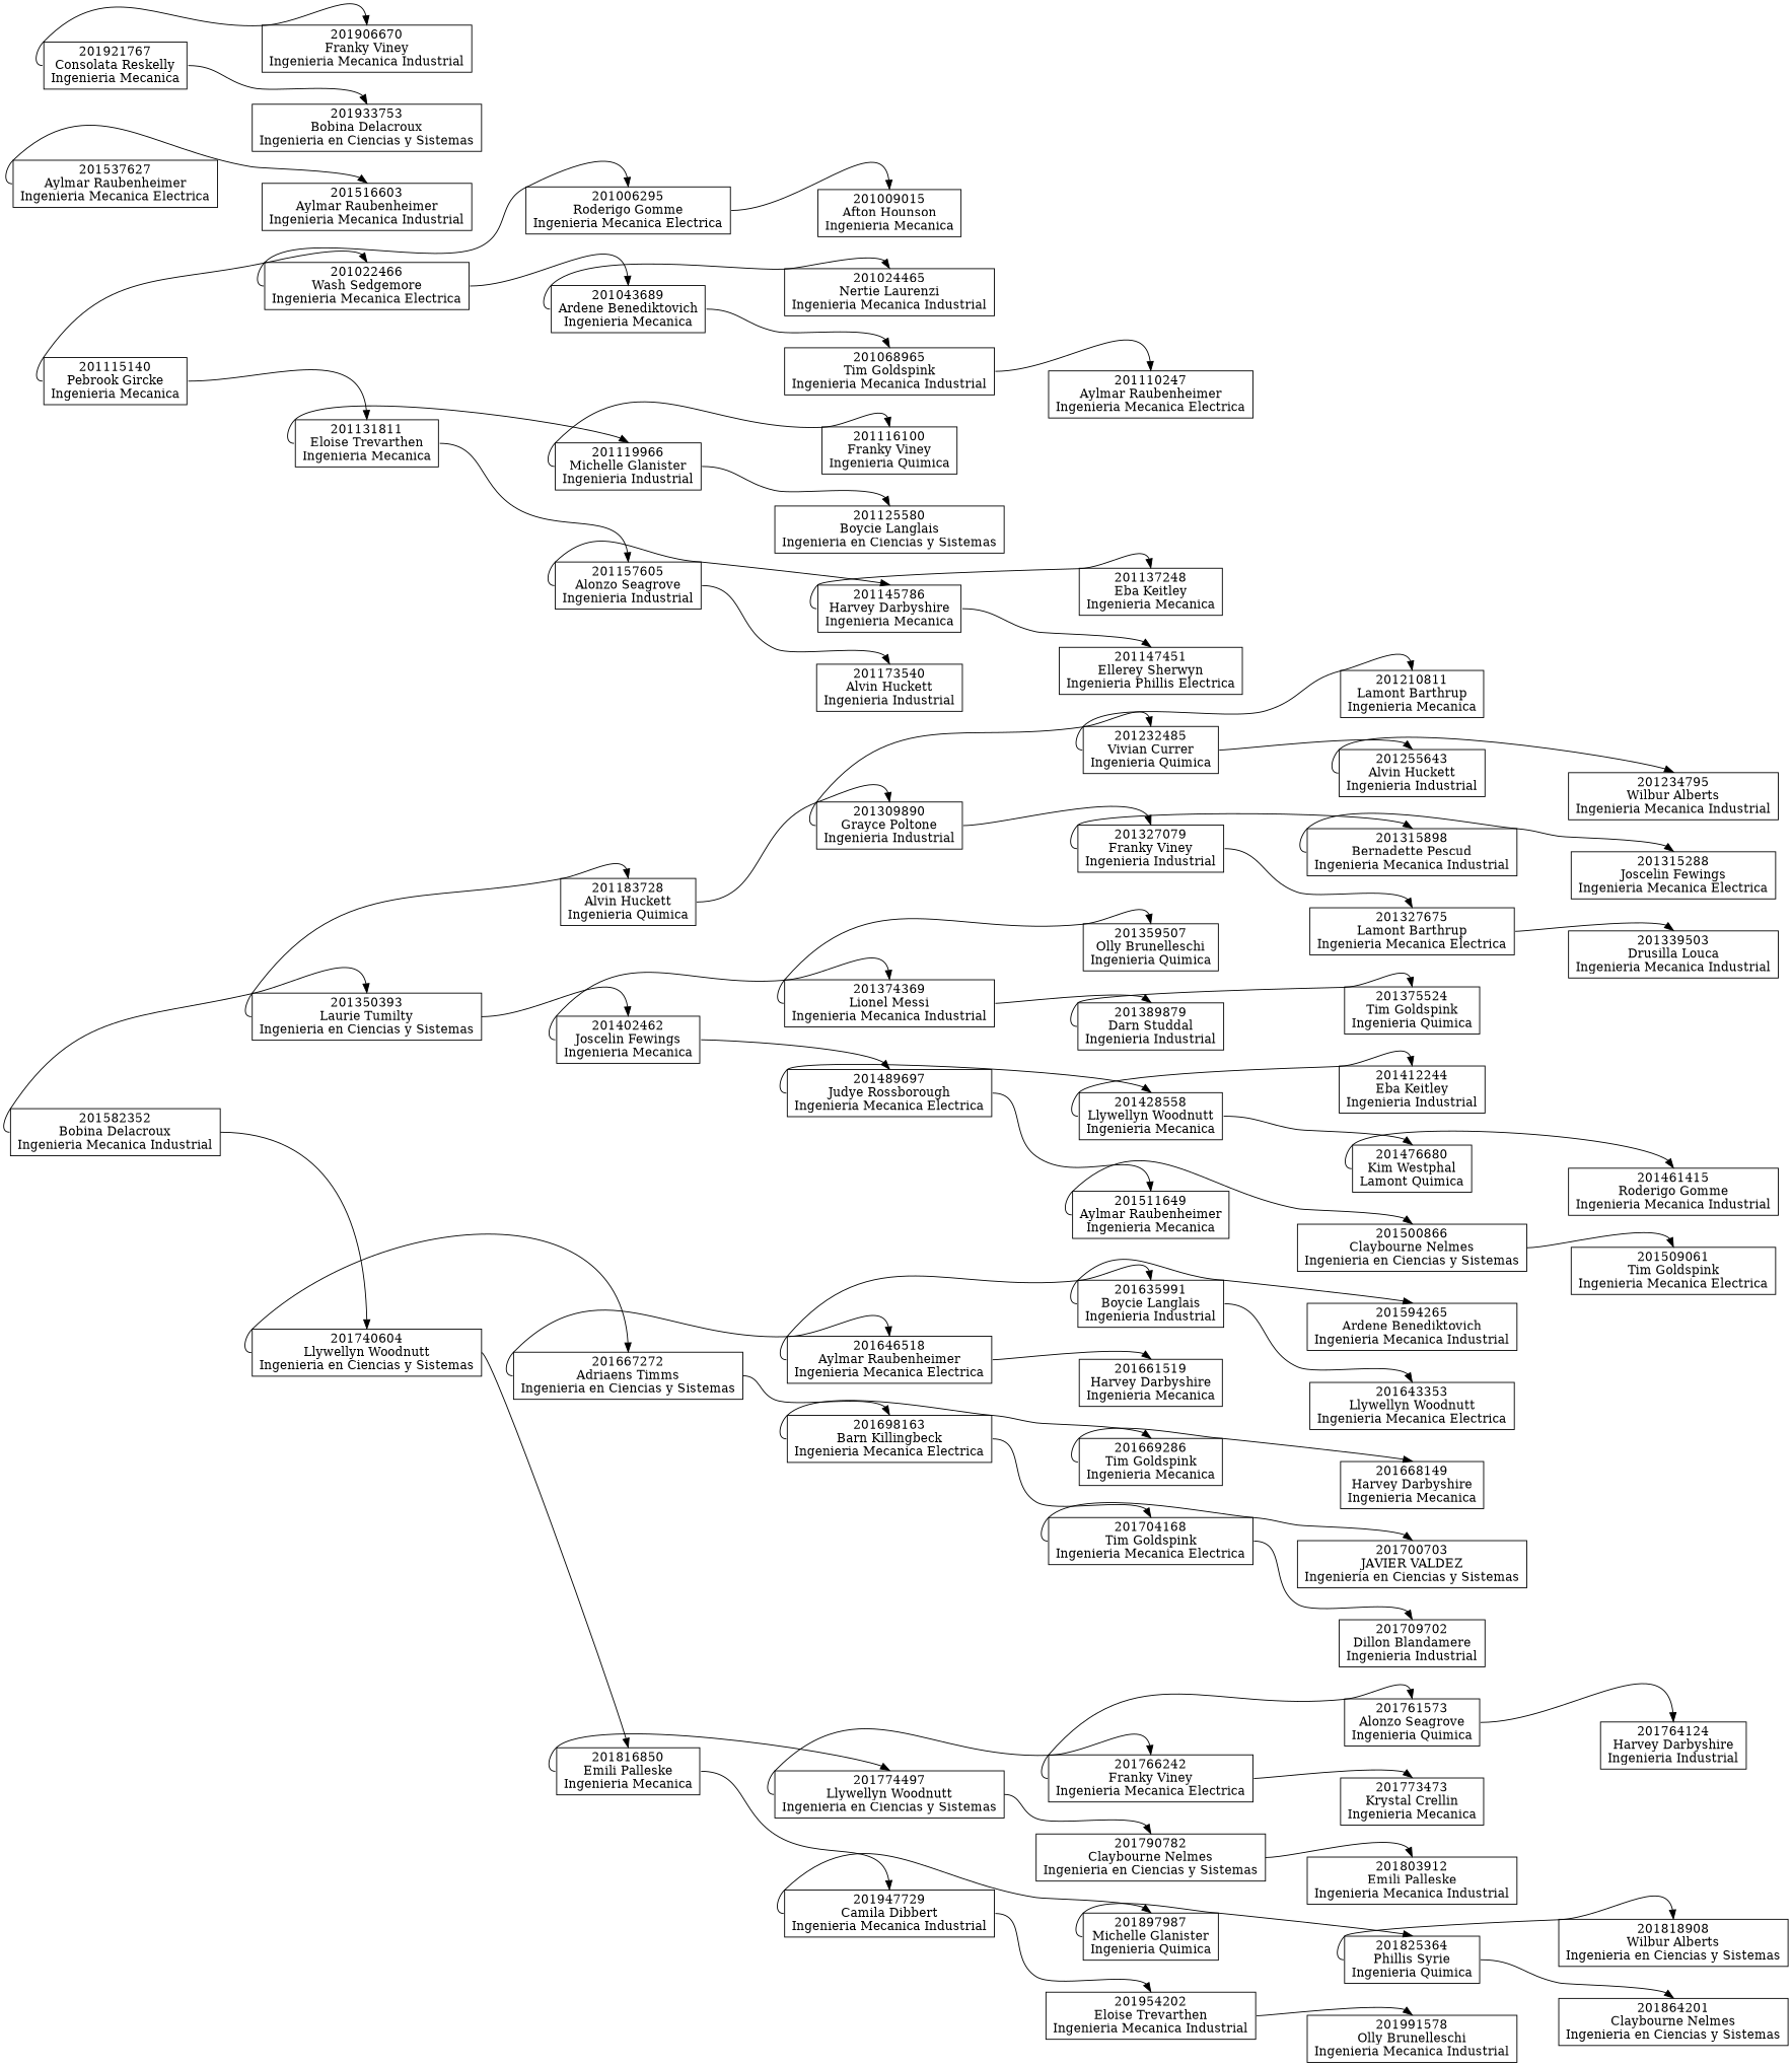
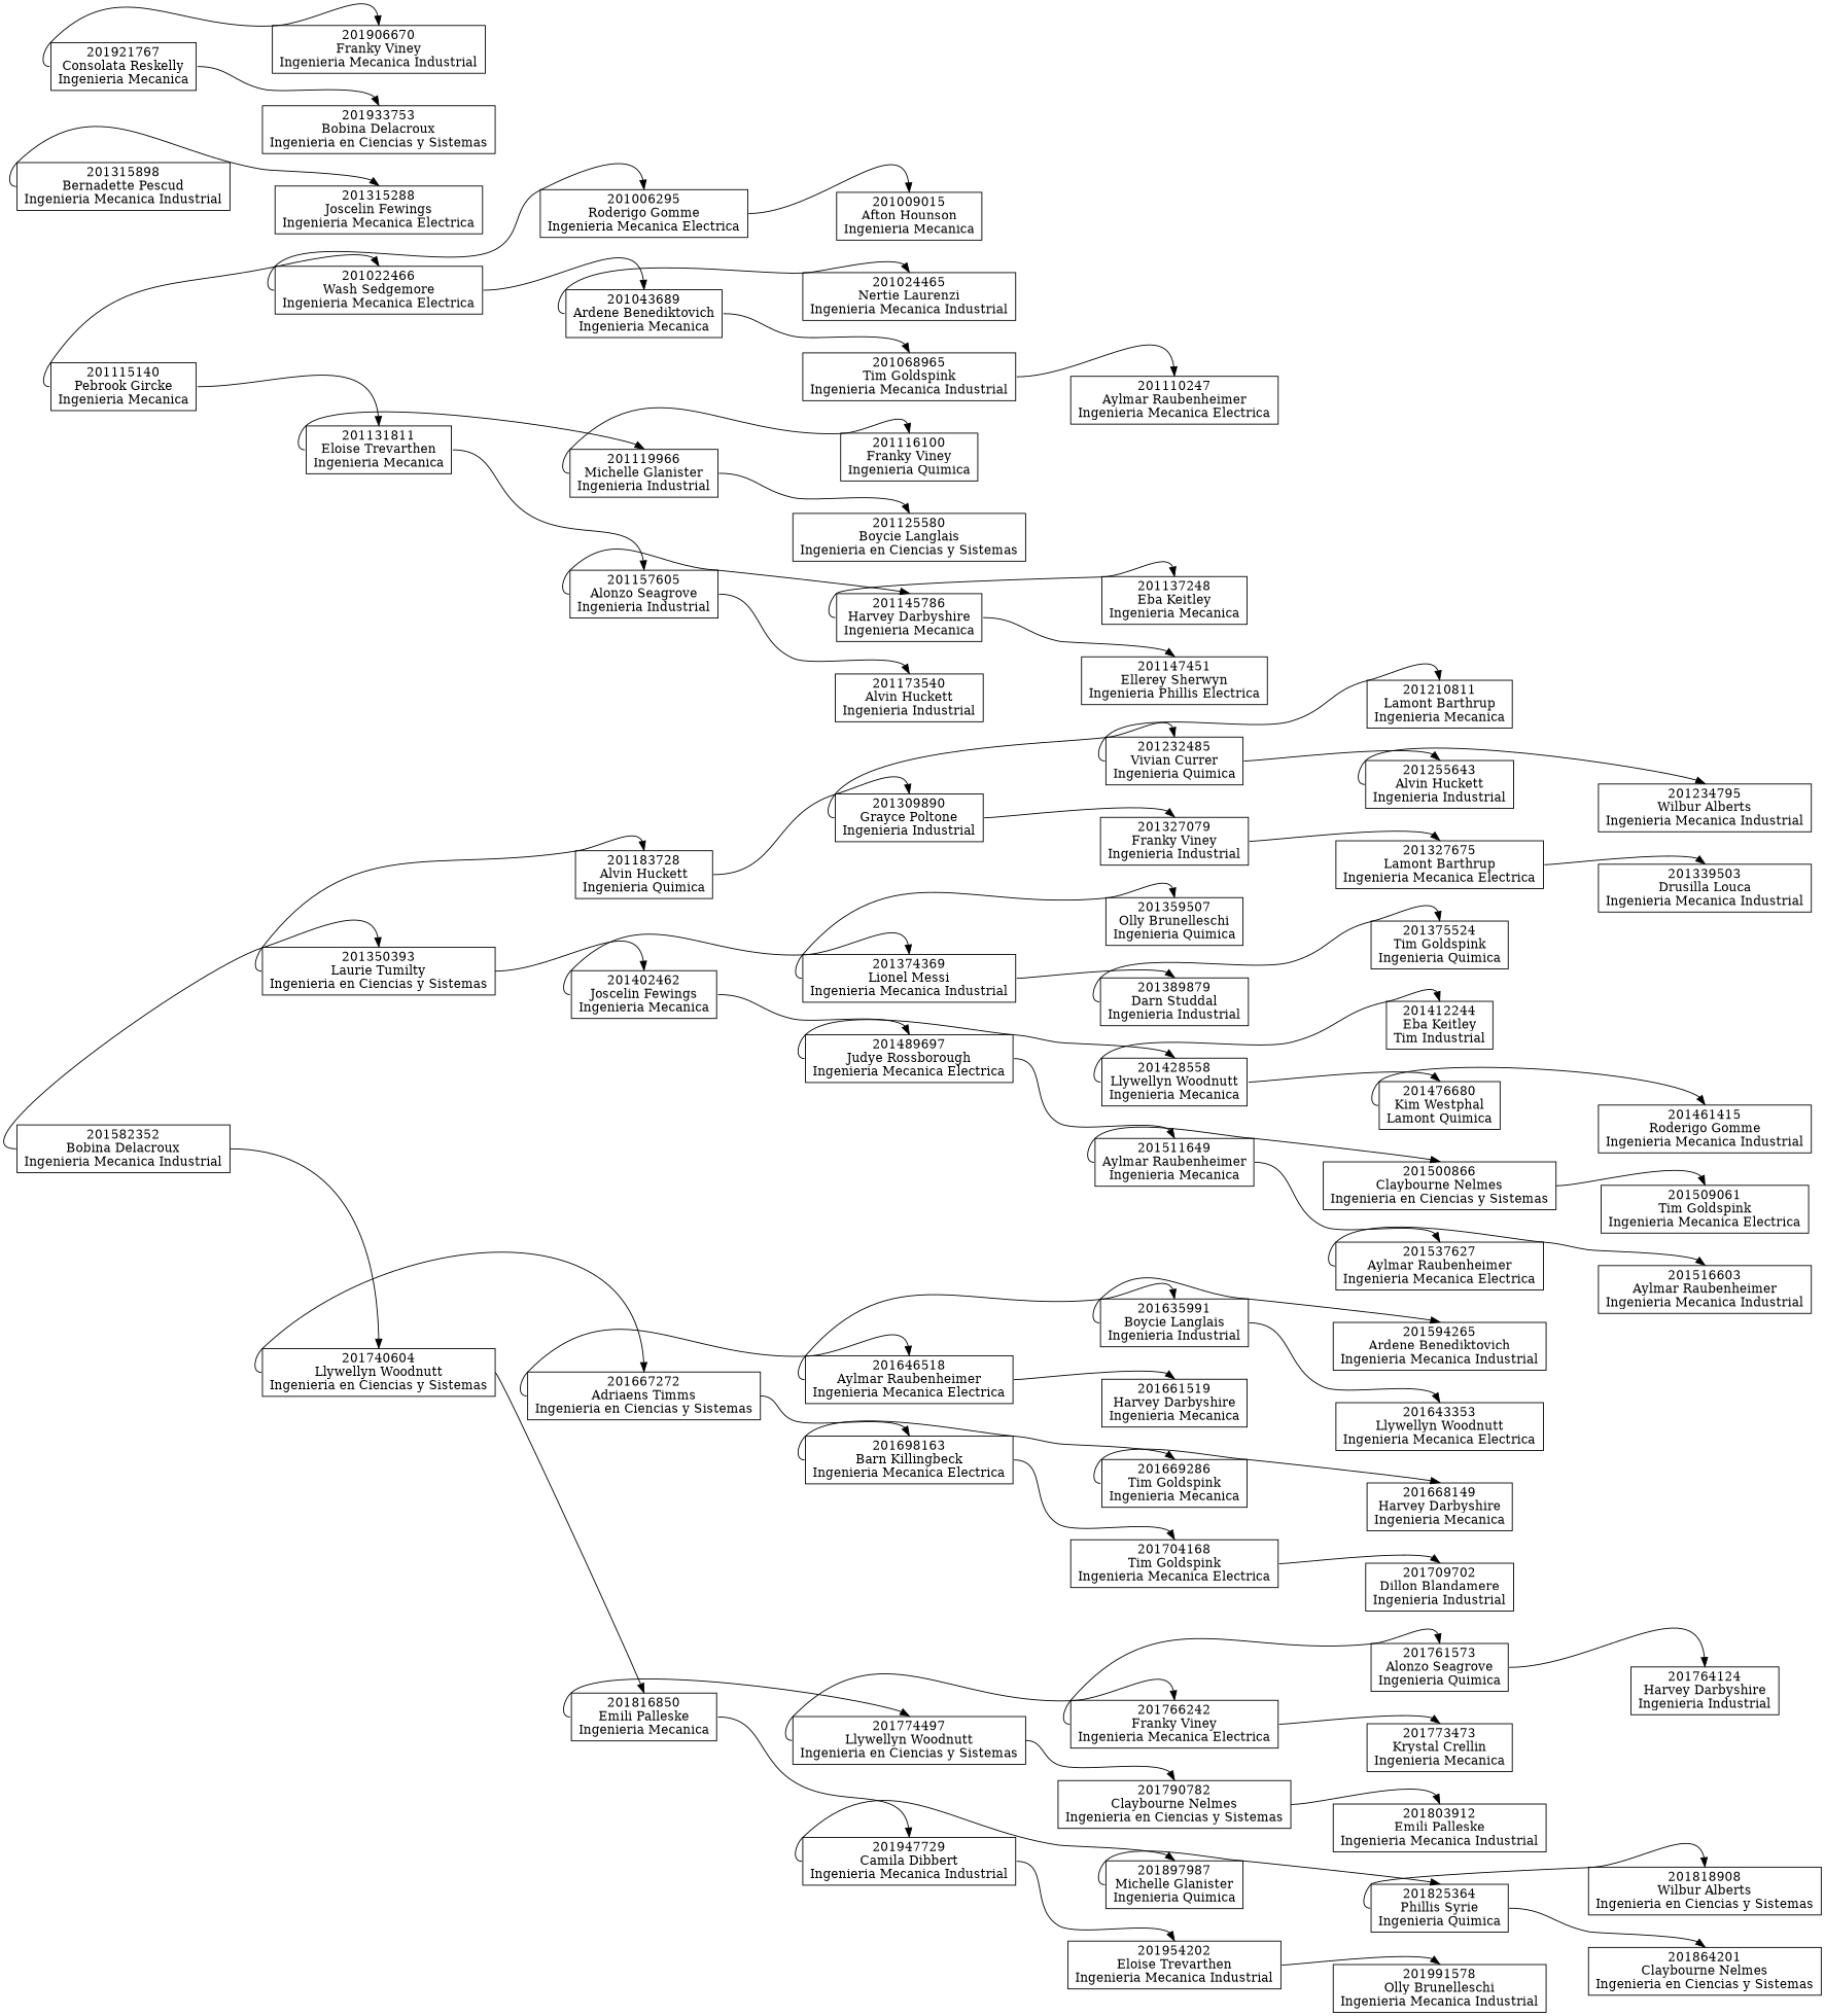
  digraph {
    nodesep=0.5
    rankdir=LR
    node [shape=box]
    edge [headport=n tailport=e]
    n1 [label="201582352\nBobina Delacroux\nIngenieria Mecanica Industrial"]
    n2 [label="201350393\nLaurie Tumilty\nIngenieria en Ciencias y Sistemas"]
    n3 [label="201740604\nLlywellyn Woodnutt\nIngenieria en Ciencias y Sistemas"]
    n4 [label="201183728\nAlvin Huckett\nIngenieria Quimica"]
    n5 [label="201402462\nJoscelin Fewings\nIngenieria Mecanica"]
    n6 [label="201667272\nAdriaens Timms\nIngenieria en Ciencias y Sistemas"]
    n7 [label="201816850\nEmili Palleske\nIngenieria Mecanica"]
    n8 [label="201309890\nGrayce Poltone\nIngenieria Industrial"]
    n9 [label="201374369\nLionel Messi\nIngenieria Mecanica Industrial"]
    n10 [label="201489697\nJudye Rossborough\nIngenieria Mecanica Electrica"]
    n11 [label="201115140\nPebrook Gircke\nIngenieria Mecanica"]
    n12 [label="201022466\nWash Sedgemore\nIngenieria Mecanica Electrica"]
    n13 [label="201131811\nEloise Trevarthen\nIngenieria Mecanica"]
    n14 [label="201232485\nVivian Currer\nIngenieria Quimica"]
    n15 [label="201327079\nFranky Viney\nIngenieria Industrial"]
    n16 [label="201006295\nRoderigo Gomme\nIngenieria Mecanica Electrica"]
    n17 [label="201043689\nArdene Benediktovich\nIngenieria Mecanica"]
    n18 [label="201119966\nMichelle Glanister\nIngenieria Industrial"]
    n19 [label="201157605\nAlonzo Seagrove\nIngenieria Industrial"]
    n20 [label="201009015\nAfton Hounson\nIngenieria Mecanica"]
    n21 [label="201024465\nNertie Laurenzi\nIngenieria Mecanica Industrial"]
    n22 [label="201068965\nTim Goldspink\nIngenieria Mecanica Industrial"]
    n23 [label="201110247\nAylmar Raubenheimer\nIngenieria Mecanica Electrica"]
    n24 [label="201116100\nFranky Viney\nIngenieria Quimica"]
    n25 [label="201125580\nBoycie Langlais\nIngenieria en Ciencias y Sistemas"]
    n26 [label="201145786\nHarvey Darbyshire\nIngenieria Mecanica"]
    n27 [label="201173540\nAlvin Huckett\nIngenieria Industrial"]
    n28 [label="201137248\nEba Keitley\nIngenieria Mecanica"]
    n29 [label="201147451\nEllerey Sherwyn\nIngenieria Phillis Electrica"]
    n30 [label="201210811\nLamont Barthrup\nIngenieria Mecanica"]
    n31 [label="201255643\nAlvin Huckett\nIngenieria Industrial"]
    n32 [label="201315898\nBernadette Pescud\nIngenieria Mecanica Industrial"]
    n33 [label="201327675\nLamont Barthrup\nIngenieria Mecanica Electrica"]
    n34 [label="201234795\nWilbur Alberts\nIngenieria Mecanica Industrial"]
    n35 [label="201315288\nJoscelin Fewings\nIngenieria Mecanica Electrica"]
    n36 [label="201339503\nDrusilla Louca\nIngenieria Mecanica Industrial"]
    n37 [label="201359507\nOlly Brunelleschi\nIngenieria Quimica"]
    n38 [label="201389879\nDarn Studdal\nIngenieria Industrial"]
    n39 [label="201428558\nLlywellyn Woodnutt\nIngenieria Mecanica"]
    n40 [label="201511649\nAylmar Raubenheimer\nIngenieria Mecanica"]
    n41 [label="201375524\nTim Goldspink\nIngenieria Quimica"]
-   n42 [label="201412244\nEba Keitley\nIngenieria Industrial"]
+   n42 [label="201412244\nEba Keitley\nTim Industrial"]
    n43 [label="201476680\nKim Westphal\nLamont Quimica"]
    n44 [label="201500866\nClaybourne Nelmes\nIngenieria en Ciencias y Sistemas"]
    n45 [label="201537627\nAylmar Raubenheimer\nIngenieria Mecanica Electrica"]
    n46 [label="201461415\nRoderigo Gomme\nIngenieria Mecanica Industrial"]
    n47 [label="201509061\nTim Goldspink\nIngenieria Mecanica Electrica"]
    n48 [label="201516603\nAylmar Raubenheimer\nIngenieria Mecanica Industrial"]
    n49 [label="201646518\nAylmar Raubenheimer\nIngenieria Mecanica Electrica"]
    n50 [label="201698163\nBarn Killingbeck\nIngenieria Mecanica Electrica"]
    n51 [label="201774497\nLlywellyn Woodnutt\nIngenieria en Ciencias y Sistemas"]
    n52 [label="201947729\nCamila Dibbert\nIngenieria Mecanica Industrial"]
    n53 [label="201635991\nBoycie Langlais\nIngenieria Industrial"]
    n54 [label="201661519\nHarvey Darbyshire\nIngenieria Mecanica"]
    n55 [label="201669286\nTim Goldspink\nIngenieria Mecanica"]
    n56 [label="201704168\nTim Goldspink\nIngenieria Mecanica Electrica"]
    n57 [label="201594265\nArdene Benediktovich\nIngenieria Mecanica Industrial"]
    n58 [label="201643353\nLlywellyn Woodnutt\nIngenieria Mecanica Electrica"]
    n59 [label="201668149\nHarvey Darbyshire\nIngenieria Mecanica"]
-   n60 [label="201700703\nJAVIER VALDEZ\nIngeniería en Ciencias y Sistemas"]
    n61 [label="201709702\nDillon Blandamere\nIngenieria Industrial"]
    n62 [label="201766242\nFranky Viney\nIngenieria Mecanica Electrica"]
    n63 [label="201790782\nClaybourne Nelmes\nIngenieria en Ciencias y Sistemas"]
    n64 [label="201897987\nMichelle Glanister\nIngenieria Quimica"]
    n65 [label="201954202\nEloise Trevarthen\nIngenieria Mecanica Industrial"]
    n66 [label="201761573\nAlonzo Seagrove\nIngenieria Quimica"]
    n67 [label="201773473\nKrystal Crellin\nIngenieria Mecanica"]
    n68 [label="201803912\nEmili Palleske\nIngenieria Mecanica Industrial"]
    n69 [label="201764124\nHarvey Darbyshire\nIngenieria Industrial"]
    n70 [label="201825364\nPhillis Syrie\nIngenieria Quimica"]
    n71 [label="201991578\nOlly Brunelleschi\nIngenieria Mecanica Industrial"]
    n72 [label="201818908\nWilbur Alberts\nIngenieria en Ciencias y Sistemas"]
    n73 [label="201864201\nClaybourne Nelmes\nIngenieria en Ciencias y Sistemas"]
    n74 [label="201921767\nConsolata Reskelly\nIngenieria Mecanica"]
    n75 [label="201906670\nFranky Viney\nIngenieria Mecanica Industrial"]
    n76 [label="201933753\nBobina Delacroux\nIngenieria en Ciencias y Sistemas"]
    n1 -> n2 [tailport=w]
    n1 -> n3
    n2 -> n4 [tailport=w]
    n2 -> n5
    n3 -> n6 [tailport=w]
    n3 -> n7
    n4 -> n8
    n5 -> n9 [tailport=w]
    n5 -> n10
    n6 -> n49 [tailport=w]
    n6 -> n50
    n7 -> n51 [tailport=w]
    n7 -> n52
    n8 -> n14 [tailport=w]
    n8 -> n15
    n9 -> n37 [tailport=w]
    n9 -> n38
    n10 -> n39 [tailport=w]
    n10 -> n40
    n11 -> n12 [tailport=w]
    n11 -> n13
    n12 -> n16 [tailport=w]
    n12 -> n17
    n13 -> n18 [tailport=w]
    n13 -> n19
    n14 -> n30 [tailport=w]
    n14 -> n31
-   n15 -> n32 [tailport=w]
    n15 -> n33
    n16 -> n20
    n17 -> n21 [tailport=w]
    n17 -> n22
    n18 -> n24 [tailport=w]
    n18 -> n25
    n19 -> n26 [tailport=w]
    n19 -> n27
    n22 -> n23
    n26 -> n28 [tailport=w]
    n26 -> n29
    n31 -> n34 [tailport=w]
    n32 -> n35 [tailport=w]
    n33 -> n36
    n38 -> n41 [tailport=w]
    n39 -> n42 [tailport=w]
    n39 -> n43
    n40 -> n44 [tailport=w]
+   n40 -> n45
    n43 -> n46 [tailport=w]
    n44 -> n47
    n45 -> n48 [tailport=w]
    n49 -> n53 [tailport=w]
    n49 -> n54
    n50 -> n55 [tailport=w]
    n50 -> n56
    n51 -> n62 [tailport=w]
    n51 -> n63
    n52 -> n64 [tailport=w]
    n52 -> n65
    n53 -> n57 [tailport=w]
    n53 -> n58
    n55 -> n59 [tailport=w]
-   n56 -> n60 [tailport=w]
    n56 -> n61
    n62 -> n66 [tailport=w]
    n62 -> n67
    n63 -> n68
    n64 -> n70 [tailport=w]
    n65 -> n71
    n66 -> n69
    n70 -> n72 [tailport=w]
    n70 -> n73
    n74 -> n75 [tailport=w]
    n74 -> n76
  }
